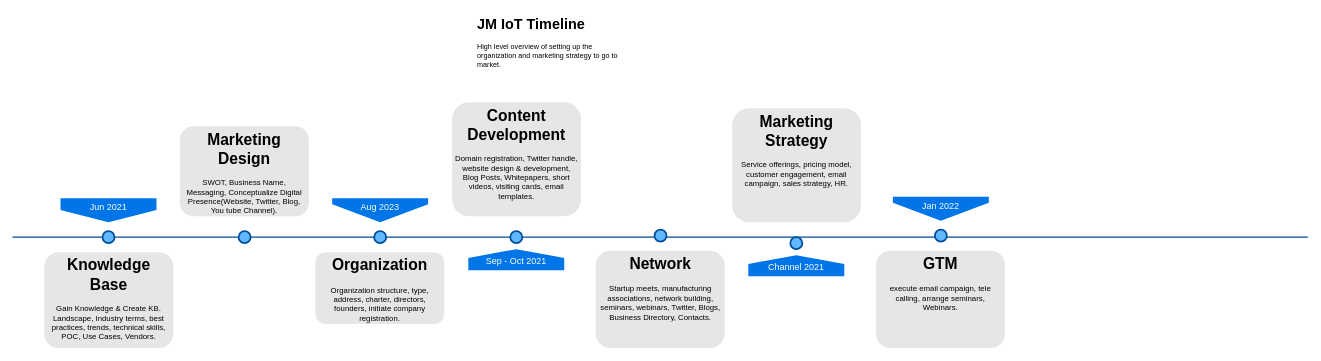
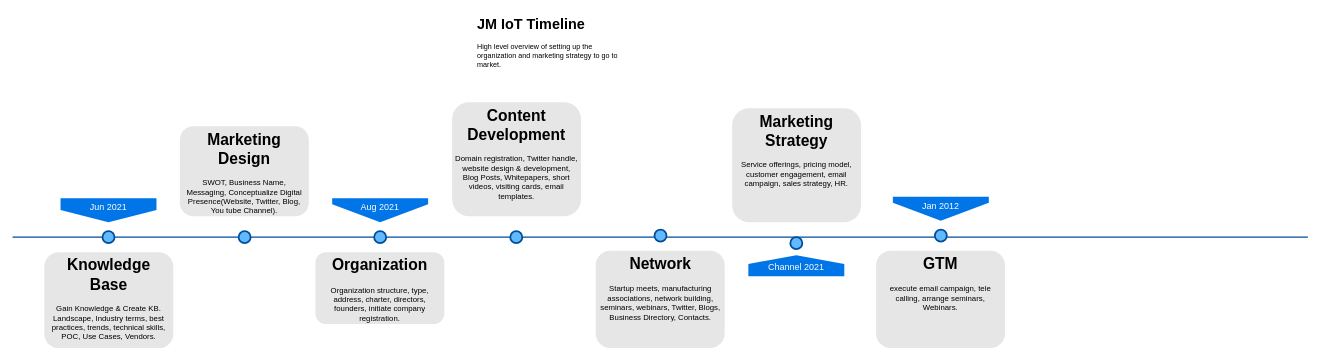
  <mxCell id="0" />
  <mxCell id="1" parent="0" />
  <mxCell id="2" value="" style="line;strokeWidth=2;html=1;fillColor=none;fontSize=28;fontColor=#004D99;strokeColor=#004D99;" parent="1" vertex="1"><mxGeometry x="20" y="390" width="2160" height="10" as="geometry" /></mxCell>
  <mxCell id="3" value="Jun 2021" style="shape=offPageConnector;whiteSpace=wrap;html=1;fillColor=#0075E8;fontSize=15;fontColor=#FFFFFF;size=0.509;verticalAlign=top;strokeColor=none;" parent="1" vertex="1"><mxGeometry x="100" y="330" width="160" height="40" as="geometry" /></mxCell>
- <mxCell id="4" value="&lt;span&gt;Aug 2023&lt;/span&gt;" style="shape=offPageConnector;whiteSpace=wrap;html=1;fillColor=#0075E8;fontSize=15;fontColor=#FFFFFF;size=0.75;verticalAlign=top;strokeColor=none;" parent="1" vertex="1"><mxGeometry x="553" y="330" width="160" height="40" as="geometry" /></mxCell>
- <mxCell id="5" value="&lt;span&gt;Sep - Oct 2021&lt;/span&gt;" style="shape=offPageConnector;whiteSpace=wrap;html=1;fillColor=#0075E8;fontSize=15;fontColor=#FFFFFF;size=0.418;flipV=1;verticalAlign=bottom;strokeColor=none;spacingBottom=4;" parent="1" vertex="1"><mxGeometry x="780" y="415" width="160" height="35" as="geometry" /></mxCell>
+ <mxCell id="4" value="&lt;span&gt;Aug 2021&lt;/span&gt;" style="shape=offPageConnector;whiteSpace=wrap;html=1;fillColor=#0075E8;fontSize=15;fontColor=#FFFFFF;size=0.75;verticalAlign=top;strokeColor=none;" parent="1" vertex="1"><mxGeometry x="553" y="330" width="160" height="40" as="geometry" /></mxCell>
  <mxCell id="6" value="" style="ellipse;whiteSpace=wrap;html=1;fillColor=#61BAFF;fontSize=28;fontColor=#004D99;strokeWidth=3;strokeColor=#004D99;" parent="1" vertex="1"><mxGeometry x="170" y="385" width="20" height="20" as="geometry" /></mxCell>
  <mxCell id="7" value="" style="ellipse;whiteSpace=wrap;html=1;fillColor=#61BAFF;fontSize=28;fontColor=#004D99;strokeWidth=3;strokeColor=#004D99;" parent="1" vertex="1"><mxGeometry x="397" y="385" width="20" height="20" as="geometry" /></mxCell>
  <mxCell id="8" value="" style="ellipse;whiteSpace=wrap;html=1;fillColor=#61BAFF;fontSize=28;fontColor=#004D99;strokeWidth=3;strokeColor=#004D99;" parent="1" vertex="1"><mxGeometry x="623" y="385" width="20" height="20" as="geometry" /></mxCell>
  <mxCell id="9" value="" style="ellipse;whiteSpace=wrap;html=1;fillColor=#61BAFF;fontSize=28;fontColor=#004D99;strokeWidth=3;strokeColor=#004D99;" parent="1" vertex="1"><mxGeometry x="850" y="385" width="20" height="20" as="geometry" /></mxCell>
  <mxCell id="10" value="&lt;h1&gt;Knowledge Base&lt;/h1&gt;&lt;p&gt;Gain Knowledge &amp;amp; Create KB. Landscape, Industry terms, best practices, trends, technical skills, POC, Use Cases, Vendors.&lt;/p&gt;" style="text;html=1;spacing=5;spacingTop=-20;whiteSpace=wrap;overflow=hidden;strokeColor=none;strokeWidth=3;fillColor=#E6E6E6;fontSize=13;fontColor=#000000;align=center;rounded=1;" parent="1" vertex="1"><mxGeometry x="73" y="420" width="215" height="160" as="geometry" /></mxCell>
  <mxCell id="11" value="&lt;h1&gt;Marketing Design&lt;/h1&gt;&lt;p&gt;SWOT, Business Name, Messaging, Conceptualize Digital Presence(Website, Twitter, Blog, You tube Channel).&lt;/p&gt;" style="text;html=1;spacing=5;spacingTop=-20;whiteSpace=wrap;overflow=hidden;strokeColor=none;strokeWidth=3;fillColor=#E6E6E6;fontSize=13;fontColor=#000000;align=center;rounded=1;" parent="1" vertex="1"><mxGeometry x="299" y="210" width="215" height="150" as="geometry" /></mxCell>
  <mxCell id="12" value="&lt;h1&gt;Organization&lt;/h1&gt;&lt;p&gt;Organization structure, type, address, charter, directors, founders, initiate company registration.&lt;/p&gt;" style="text;html=1;spacing=5;spacingTop=-20;whiteSpace=wrap;overflow=hidden;strokeColor=none;strokeWidth=3;fillColor=#E6E6E6;fontSize=13;fontColor=#000000;align=center;rounded=1;" parent="1" vertex="1"><mxGeometry x="525" y="420" width="215" height="120" as="geometry" /></mxCell>
  <mxCell id="13" value="&lt;h1&gt;Content Development&lt;/h1&gt;&lt;p&gt;Domain registration, Twitter handle, website design &amp;amp; development, Blog Posts, Whitepapers, short videos, visiting cards, email templates.&lt;/p&gt;" style="text;html=1;spacing=5;spacingTop=-20;whiteSpace=wrap;overflow=hidden;strokeColor=none;strokeWidth=3;fillColor=#E6E6E6;fontSize=13;fontColor=#000000;align=center;rounded=1;" parent="1" vertex="1"><mxGeometry x="753" y="170" width="215" height="190" as="geometry" /></mxCell>
  <mxCell id="14" value="&lt;span&gt;Channel 2021&lt;/span&gt;" style="shape=offPageConnector;whiteSpace=wrap;html=1;fillColor=#0075E8;fontSize=15;fontColor=#FFFFFF;size=0.418;flipV=1;verticalAlign=bottom;strokeColor=none;spacingBottom=4;" parent="1" vertex="1"><mxGeometry x="1247" y="425" width="160" height="35" as="geometry" /></mxCell>
  <mxCell id="15" value="" style="ellipse;whiteSpace=wrap;html=1;fillColor=#61BAFF;fontSize=28;fontColor=#004D99;strokeWidth=3;strokeColor=#004D99;" parent="1" vertex="1"><mxGeometry x="1317" y="395" width="20" height="20" as="geometry" /></mxCell>
  <mxCell id="16" value="&lt;h1&gt;Marketing Strategy&lt;/h1&gt;&lt;p&gt;Service offerings, pricing model, customer engagement, email campaign, sales strategy, HR.&lt;/p&gt;" style="text;html=1;spacing=5;spacingTop=-20;whiteSpace=wrap;overflow=hidden;strokeColor=none;strokeWidth=3;fillColor=#E6E6E6;fontSize=13;fontColor=#000000;align=center;rounded=1;" parent="1" vertex="1"><mxGeometry x="1220" y="180" width="215" height="190" as="geometry" /></mxCell>
  <mxCell id="17" value="" style="ellipse;whiteSpace=wrap;html=1;fillColor=#61BAFF;fontSize=28;fontColor=#004D99;strokeWidth=3;strokeColor=#004D99;" parent="1" vertex="1"><mxGeometry x="1090.5" y="382.5" width="20" height="20" as="geometry" /></mxCell>
  <mxCell id="18" value="&lt;h1&gt;Network&lt;/h1&gt;S&lt;span&gt;tartup meets, manufacturing associations, network building, seminars, webinars, Twitter, Blogs, Business Directory, Contacts.&lt;/span&gt;" style="text;html=1;spacing=5;spacingTop=-20;whiteSpace=wrap;overflow=hidden;strokeColor=none;strokeWidth=3;fillColor=#E6E6E6;fontSize=13;fontColor=#000000;align=center;rounded=1;" parent="1" vertex="1"><mxGeometry x="992.5" y="417.5" width="215" height="162.5" as="geometry" /></mxCell>
- <mxCell id="19" value="Jan 2022" style="shape=offPageConnector;whiteSpace=wrap;html=1;fillColor=#0075E8;fontSize=15;fontColor=#FFFFFF;size=0.75;verticalAlign=top;strokeColor=none;" vertex="1" parent="1"><mxGeometry x="1488" y="327.5" width="160" height="40" as="geometry" /></mxCell>
+ <mxCell id="19" value="Jan 2012" style="shape=offPageConnector;whiteSpace=wrap;html=1;fillColor=#0075E8;fontSize=15;fontColor=#FFFFFF;size=0.75;verticalAlign=top;strokeColor=none;" vertex="1" parent="1"><mxGeometry x="1488" y="327.5" width="160" height="40" as="geometry" /></mxCell>
  <mxCell id="20" value="" style="ellipse;whiteSpace=wrap;html=1;fillColor=#61BAFF;fontSize=28;fontColor=#004D99;strokeWidth=3;strokeColor=#004D99;" vertex="1" parent="1"><mxGeometry x="1558" y="382.5" width="20" height="20" as="geometry" /></mxCell>
  <mxCell id="21" value="&lt;h1&gt;GTM&lt;/h1&gt;&lt;span&gt;execute email campaign, tele calling, arrange seminars, Webinars.&lt;/span&gt;" style="text;html=1;spacing=5;spacingTop=-20;whiteSpace=wrap;overflow=hidden;strokeColor=none;strokeWidth=3;fillColor=#E6E6E6;fontSize=13;fontColor=#000000;align=center;rounded=1;" vertex="1" parent="1"><mxGeometry x="1460" y="417.5" width="215" height="162.5" as="geometry" /></mxCell>
  <mxCell id="22" value="&lt;h1&gt;JM IoT Timeline&lt;/h1&gt;&lt;p&gt;High level overview of setting up the organization and marketing strategy to go to market.&lt;/p&gt;" style="text;html=1;strokeColor=none;fillColor=none;spacing=5;spacingTop=-20;whiteSpace=wrap;overflow=hidden;rounded=0;" vertex="1" parent="1"><mxGeometry x="790" y="20" width="264.5" height="120" as="geometry" /></mxCell>
